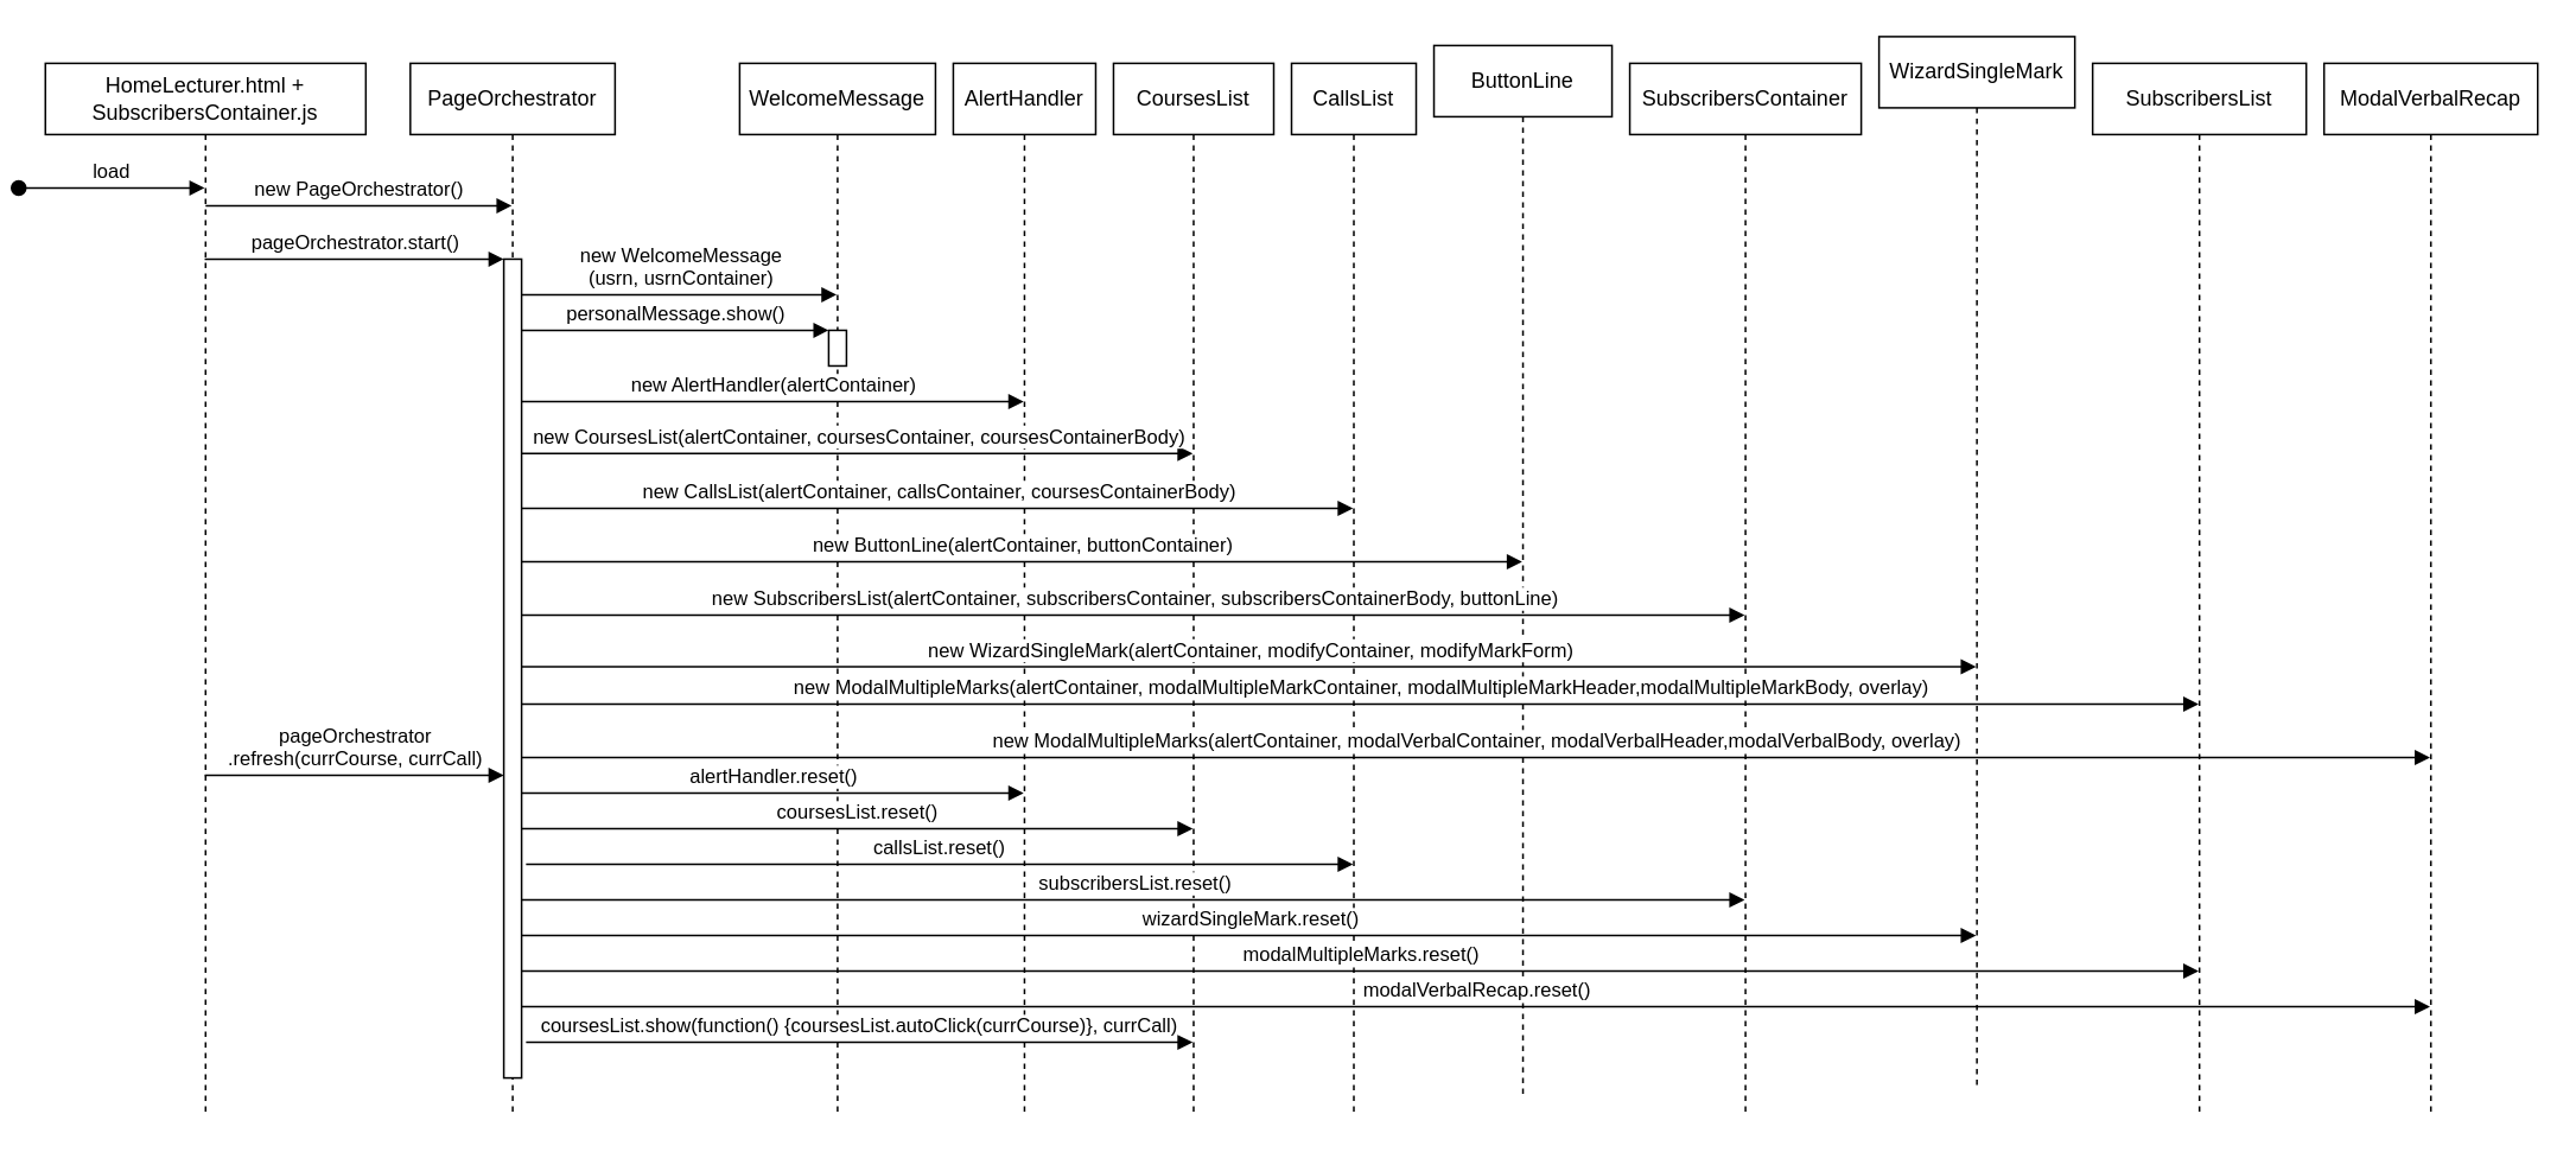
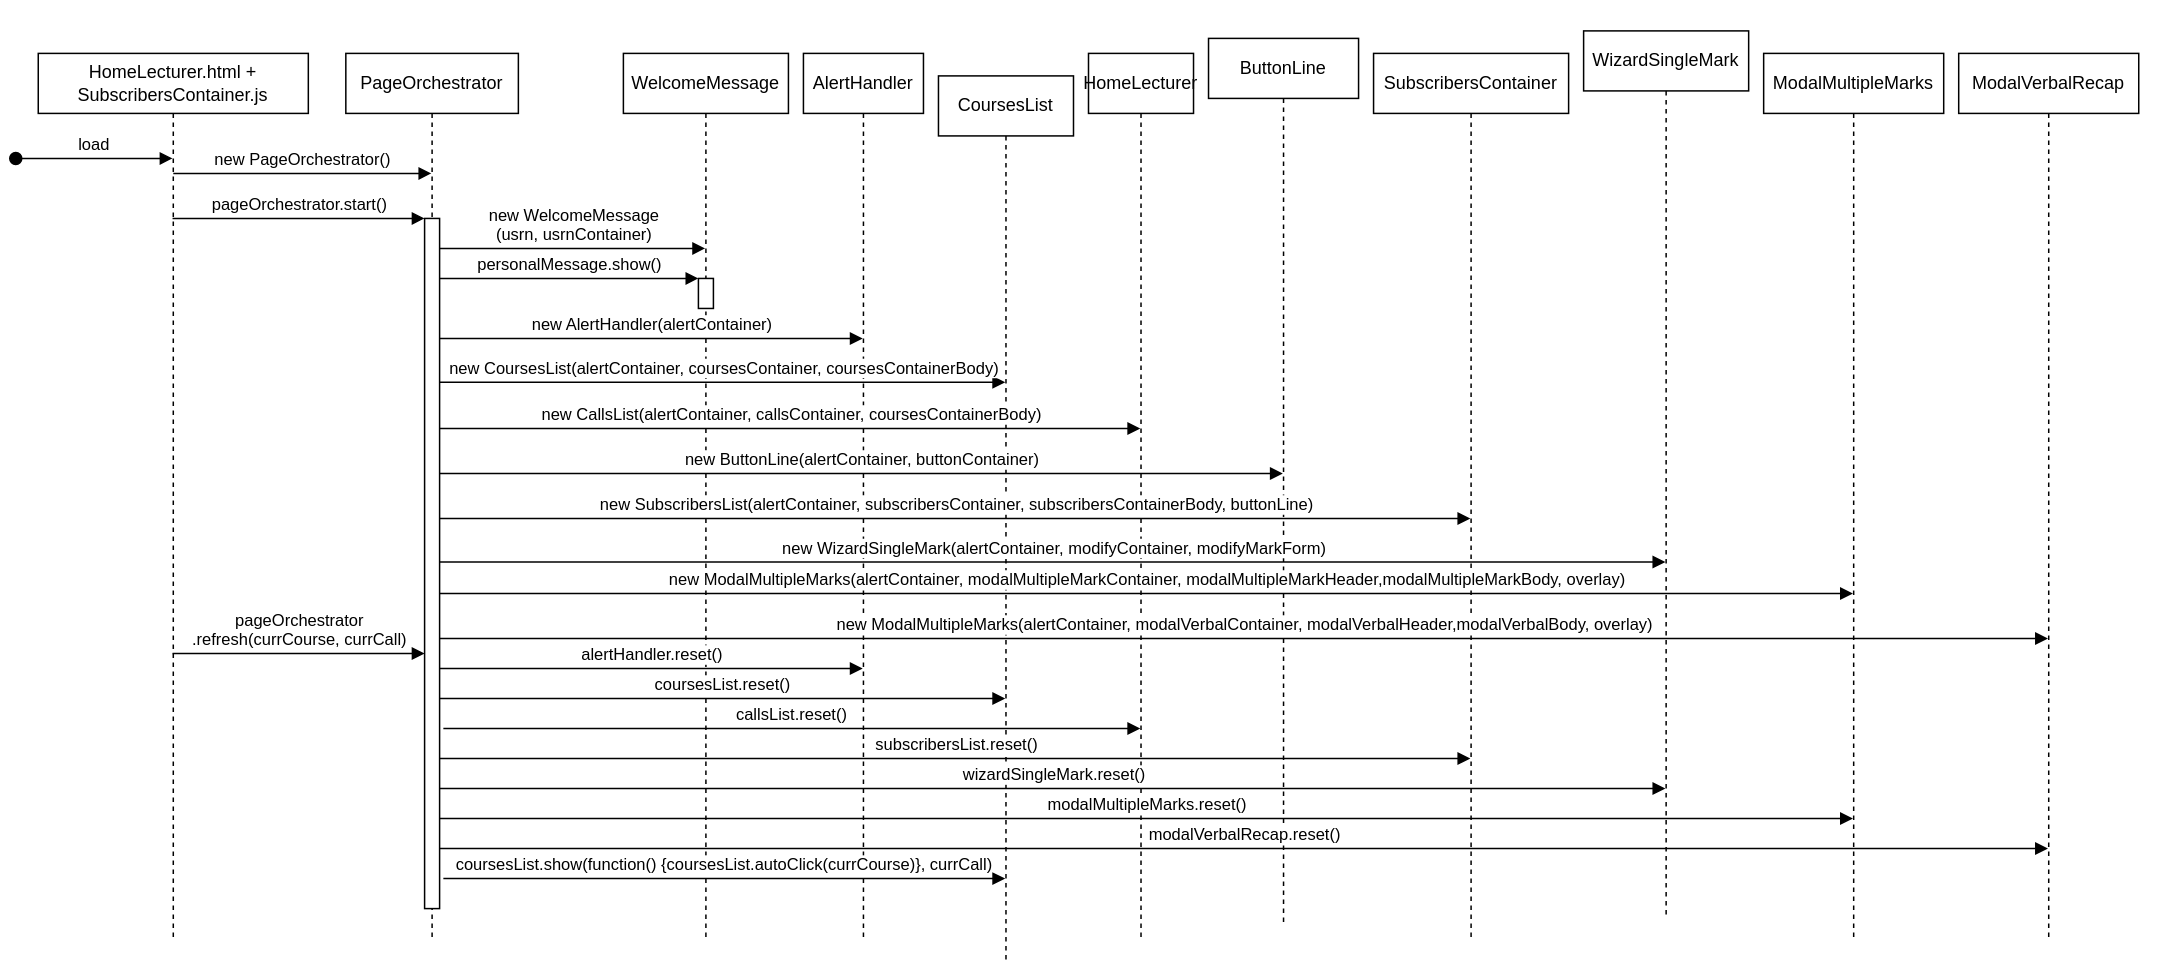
  <mxCell id="0" />
  <mxCell id="1" parent="0" />
  <mxCell id="2" value="HomeLecturer.html + SubscribersContainer.js" style="shape=umlLifeline;perimeter=lifelinePerimeter;whiteSpace=wrap;html=1;container=0;dropTarget=0;collapsible=0;recursiveResize=0;outlineConnect=0;portConstraint=eastwest;newEdgeStyle={&quot;edgeStyle&quot;:&quot;elbowEdgeStyle&quot;,&quot;elbow&quot;:&quot;vertical&quot;,&quot;curved&quot;:0,&quot;rounded&quot;:0};" vertex="1" parent="1"><mxGeometry x="20" y="35" width="180" height="590" as="geometry" /></mxCell>
  <mxCell id="3" value="load" style="html=1;verticalAlign=bottom;startArrow=oval;endArrow=block;startSize=8;edgeStyle=elbowEdgeStyle;elbow=vertical;curved=0;rounded=0;" edge="1" parent="2" target="2"><mxGeometry relative="1" as="geometry"><mxPoint x="-15" y="70" as="sourcePoint" /><mxPoint x="45" y="70" as="targetPoint" /></mxGeometry></mxCell>
  <mxCell id="4" value="PageOrchestrator" style="shape=umlLifeline;perimeter=lifelinePerimeter;whiteSpace=wrap;html=1;container=0;dropTarget=0;collapsible=0;recursiveResize=0;outlineConnect=0;portConstraint=eastwest;newEdgeStyle={&quot;edgeStyle&quot;:&quot;elbowEdgeStyle&quot;,&quot;elbow&quot;:&quot;vertical&quot;,&quot;curved&quot;:0,&quot;rounded&quot;:0};" vertex="1" parent="1"><mxGeometry x="225" y="35" width="115" height="590" as="geometry" /></mxCell>
  <mxCell id="5" value="" style="html=1;points=[];perimeter=orthogonalPerimeter;outlineConnect=0;targetShapes=umlLifeline;portConstraint=eastwest;newEdgeStyle={&quot;edgeStyle&quot;:&quot;elbowEdgeStyle&quot;,&quot;elbow&quot;:&quot;vertical&quot;,&quot;curved&quot;:0,&quot;rounded&quot;:0};" vertex="1" parent="4"><mxGeometry x="52.5" y="110" width="10" height="460" as="geometry" /></mxCell>
  <mxCell id="6" value="WelcomeMessage" style="shape=umlLifeline;perimeter=lifelinePerimeter;whiteSpace=wrap;html=1;container=0;dropTarget=0;collapsible=0;recursiveResize=0;outlineConnect=0;portConstraint=eastwest;newEdgeStyle={&quot;edgeStyle&quot;:&quot;elbowEdgeStyle&quot;,&quot;elbow&quot;:&quot;vertical&quot;,&quot;curved&quot;:0,&quot;rounded&quot;:0};" vertex="1" parent="1"><mxGeometry x="410" y="35" width="110" height="590" as="geometry" /></mxCell>
  <mxCell id="7" value="" style="html=1;points=[];perimeter=orthogonalPerimeter;outlineConnect=0;targetShapes=umlLifeline;portConstraint=eastwest;newEdgeStyle={&quot;edgeStyle&quot;:&quot;elbowEdgeStyle&quot;,&quot;elbow&quot;:&quot;vertical&quot;,&quot;curved&quot;:0,&quot;rounded&quot;:0};" vertex="1" parent="6"><mxGeometry x="50" y="150" width="10" height="20" as="geometry" /></mxCell>
  <mxCell id="8" value="AlertHandler" style="shape=umlLifeline;perimeter=lifelinePerimeter;whiteSpace=wrap;html=1;container=0;dropTarget=0;collapsible=0;recursiveResize=0;outlineConnect=0;portConstraint=eastwest;newEdgeStyle={&quot;edgeStyle&quot;:&quot;elbowEdgeStyle&quot;,&quot;elbow&quot;:&quot;vertical&quot;,&quot;curved&quot;:0,&quot;rounded&quot;:0};" vertex="1" parent="1"><mxGeometry x="530" y="35" width="80" height="590" as="geometry" /></mxCell>
  <mxCell id="9" value="new WelcomeMessage&lt;br&gt;(usrn, usrnContainer)" style="html=1;verticalAlign=bottom;endArrow=block;edgeStyle=elbowEdgeStyle;elbow=vertical;curved=0;rounded=0;" edge="1" parent="1" target="6" source="5"><mxGeometry relative="1" as="geometry"><mxPoint x="280" y="165" as="sourcePoint" /><Array as="points"><mxPoint x="340" y="165" /><mxPoint x="320" y="175" /><mxPoint x="340" y="165" /></Array><mxPoint x="430" y="165" as="targetPoint" /></mxGeometry></mxCell>
- <mxCell id="10" value="CoursesList" style="shape=umlLifeline;perimeter=lifelinePerimeter;whiteSpace=wrap;html=1;container=0;dropTarget=0;collapsible=0;recursiveResize=0;outlineConnect=0;portConstraint=eastwest;newEdgeStyle={&quot;edgeStyle&quot;:&quot;elbowEdgeStyle&quot;,&quot;elbow&quot;:&quot;vertical&quot;,&quot;curved&quot;:0,&quot;rounded&quot;:0};" vertex="1" parent="1"><mxGeometry x="620" y="35" width="90" height="590" as="geometry" /></mxCell>
- <mxCell id="11" value="CallsList" style="shape=umlLifeline;perimeter=lifelinePerimeter;whiteSpace=wrap;html=1;container=0;dropTarget=0;collapsible=0;recursiveResize=0;outlineConnect=0;portConstraint=eastwest;newEdgeStyle={&quot;edgeStyle&quot;:&quot;elbowEdgeStyle&quot;,&quot;elbow&quot;:&quot;vertical&quot;,&quot;curved&quot;:0,&quot;rounded&quot;:0};" vertex="1" parent="1"><mxGeometry x="720" y="35" width="70" height="590" as="geometry" /></mxCell>
+ <mxCell id="10" value="CoursesList" style="shape=umlLifeline;perimeter=lifelinePerimeter;whiteSpace=wrap;html=1;container=0;dropTarget=0;collapsible=0;recursiveResize=0;outlineConnect=0;portConstraint=eastwest;newEdgeStyle={&quot;edgeStyle&quot;:&quot;elbowEdgeStyle&quot;,&quot;elbow&quot;:&quot;vertical&quot;,&quot;curved&quot;:0,&quot;rounded&quot;:0};" vertex="1" parent="1"><mxGeometry x="620" y="50" width="90" height="590" as="geometry" /></mxCell>
+ <mxCell id="11" value="HomeLecturer" style="shape=umlLifeline;perimeter=lifelinePerimeter;whiteSpace=wrap;html=1;container=0;dropTarget=0;collapsible=0;recursiveResize=0;outlineConnect=0;portConstraint=eastwest;newEdgeStyle={&quot;edgeStyle&quot;:&quot;elbowEdgeStyle&quot;,&quot;elbow&quot;:&quot;vertical&quot;,&quot;curved&quot;:0,&quot;rounded&quot;:0};" vertex="1" parent="1"><mxGeometry x="720" y="35" width="70" height="590" as="geometry" /></mxCell>
  <mxCell id="12" value="ButtonLine" style="shape=umlLifeline;perimeter=lifelinePerimeter;whiteSpace=wrap;html=1;container=0;dropTarget=0;collapsible=0;recursiveResize=0;outlineConnect=0;portConstraint=eastwest;newEdgeStyle={&quot;edgeStyle&quot;:&quot;elbowEdgeStyle&quot;,&quot;elbow&quot;:&quot;vertical&quot;,&quot;curved&quot;:0,&quot;rounded&quot;:0};" vertex="1" parent="1"><mxGeometry x="800" y="25" width="100" height="590" as="geometry" /></mxCell>
  <mxCell id="13" value="personalMessage.show()" style="html=1;verticalAlign=bottom;endArrow=block;edgeStyle=elbowEdgeStyle;elbow=vertical;curved=0;rounded=0;" edge="1" parent="1" source="5" target="7"><mxGeometry relative="1" as="geometry"><mxPoint x="280" y="185" as="sourcePoint" /><Array as="points"><mxPoint x="342" y="185" /><mxPoint x="322" y="195" /><mxPoint x="342" y="185" /></Array><mxPoint x="447" y="185" as="targetPoint" /></mxGeometry></mxCell>
  <mxCell id="14" value="new AlertHandler(alertContainer)" style="html=1;verticalAlign=bottom;endArrow=block;edgeStyle=elbowEdgeStyle;elbow=vertical;curved=0;rounded=0;" edge="1" parent="1" source="5" target="8"><mxGeometry relative="1" as="geometry"><mxPoint x="290" y="225" as="sourcePoint" /><Array as="points"><mxPoint x="342" y="225" /><mxPoint x="322" y="235" /><mxPoint x="342" y="225" /></Array><mxPoint x="447" y="225" as="targetPoint" /></mxGeometry></mxCell>
  <mxCell id="15" value="new CoursesList(alertContainer, coursesContainer, coursesContainerBody)" style="html=1;verticalAlign=bottom;endArrow=block;edgeStyle=elbowEdgeStyle;elbow=vertical;curved=0;rounded=0;" edge="1" parent="1" source="5" target="10"><mxGeometry relative="1" as="geometry"><mxPoint x="298" y="254.17" as="sourcePoint" /><Array as="points"><mxPoint x="352" y="254.17" /><mxPoint x="332" y="264.17" /><mxPoint x="352" y="254.17" /></Array><mxPoint x="670" y="254.17" as="targetPoint" /></mxGeometry></mxCell>
  <mxCell id="16" value="new CallsList(alertContainer, callsContainer, coursesContainerBody)" style="html=1;verticalAlign=bottom;endArrow=block;edgeStyle=elbowEdgeStyle;elbow=vertical;curved=0;rounded=0;" edge="1" parent="1" source="5" target="11"><mxGeometry relative="1" as="geometry"><mxPoint x="290" y="275" as="sourcePoint" /><Array as="points"><mxPoint x="450" y="285" /><mxPoint x="380" y="275" /><mxPoint x="334" y="285.17" /><mxPoint x="354" y="275.17" /></Array><mxPoint x="737" y="275" as="targetPoint" /></mxGeometry></mxCell>
  <mxCell id="17" value="new ButtonLine(alertContainer, buttonContainer)" style="html=1;verticalAlign=bottom;endArrow=block;edgeStyle=elbowEdgeStyle;elbow=vertical;curved=0;rounded=0;" edge="1" parent="1" source="5" target="12"><mxGeometry relative="1" as="geometry"><mxPoint x="290" y="315" as="sourcePoint" /><Array as="points"><mxPoint x="452" y="315" /><mxPoint x="382" y="305" /><mxPoint x="336" y="315.17" /><mxPoint x="356" y="305.17" /></Array><mxPoint x="827" y="315" as="targetPoint" /></mxGeometry></mxCell>
  <mxCell id="18" value="SubscribersContainer" style="shape=umlLifeline;perimeter=lifelinePerimeter;whiteSpace=wrap;html=1;container=0;dropTarget=0;collapsible=0;recursiveResize=0;outlineConnect=0;portConstraint=eastwest;newEdgeStyle={&quot;edgeStyle&quot;:&quot;elbowEdgeStyle&quot;,&quot;elbow&quot;:&quot;vertical&quot;,&quot;curved&quot;:0,&quot;rounded&quot;:0};" vertex="1" parent="1"><mxGeometry x="910" y="35" width="130" height="590" as="geometry" /></mxCell>
  <mxCell id="19" value="new SubscribersList(alertContainer, subscribersContainer, subscribersContainerBody, buttonLine)" style="html=1;verticalAlign=bottom;endArrow=block;edgeStyle=elbowEdgeStyle;elbow=vertical;curved=0;rounded=0;" edge="1" parent="1" source="5" target="18"><mxGeometry relative="1" as="geometry"><mxPoint x="290" y="345" as="sourcePoint" /><Array as="points"><mxPoint x="454" y="345" /><mxPoint x="384" y="335" /><mxPoint x="338" y="345.17" /><mxPoint x="358" y="335.17" /></Array><mxPoint x="922" y="345" as="targetPoint" /></mxGeometry></mxCell>
  <mxCell id="20" value="WizardSingleMark" style="shape=umlLifeline;perimeter=lifelinePerimeter;whiteSpace=wrap;html=1;container=0;dropTarget=0;collapsible=0;recursiveResize=0;outlineConnect=0;portConstraint=eastwest;newEdgeStyle={&quot;edgeStyle&quot;:&quot;elbowEdgeStyle&quot;,&quot;elbow&quot;:&quot;vertical&quot;,&quot;curved&quot;:0,&quot;rounded&quot;:0};" vertex="1" parent="1"><mxGeometry x="1050" y="20" width="110" height="590" as="geometry" /></mxCell>
  <mxCell id="21" value="new WizardSingleMark(alertContainer, modifyContainer, modifyMarkForm)" style="html=1;verticalAlign=bottom;endArrow=block;edgeStyle=elbowEdgeStyle;elbow=vertical;curved=0;rounded=0;" edge="1" parent="1" source="5" target="20"><mxGeometry relative="1" as="geometry"><mxPoint x="280" y="374" as="sourcePoint" /><Array as="points"><mxPoint x="446" y="374" /><mxPoint x="376" y="364" /><mxPoint x="330" y="374.17" /><mxPoint x="350" y="364.17" /></Array><mxPoint x="1037" y="374" as="targetPoint" /></mxGeometry></mxCell>
  <mxCell id="22" value="new ModalMultipleMarks(alertContainer, modalMultipleMarkContainer, modalMultipleMarkHeader,modalMultipleMarkBody, overlay)" style="html=1;verticalAlign=bottom;endArrow=block;edgeStyle=elbowEdgeStyle;elbow=vertical;curved=0;rounded=0;" edge="1" parent="1" source="5" target="23"><mxGeometry relative="1" as="geometry"><mxPoint x="280" y="395" as="sourcePoint" /><Array as="points"><mxPoint x="630" y="395" /><mxPoint x="438" y="395" /><mxPoint x="368" y="385" /><mxPoint x="322" y="395.17" /><mxPoint x="342" y="385.17" /></Array><mxPoint x="1167" y="395" as="targetPoint" /></mxGeometry></mxCell>
- <mxCell id="23" value="SubscribersList" style="shape=umlLifeline;perimeter=lifelinePerimeter;whiteSpace=wrap;html=1;container=0;dropTarget=0;collapsible=0;recursiveResize=0;outlineConnect=0;portConstraint=eastwest;newEdgeStyle={&quot;edgeStyle&quot;:&quot;elbowEdgeStyle&quot;,&quot;elbow&quot;:&quot;vertical&quot;,&quot;curved&quot;:0,&quot;rounded&quot;:0};" vertex="1" parent="1"><mxGeometry x="1170" y="35" width="120" height="590" as="geometry" /></mxCell>
+ <mxCell id="23" value="ModalMultipleMarks" style="shape=umlLifeline;perimeter=lifelinePerimeter;whiteSpace=wrap;html=1;container=0;dropTarget=0;collapsible=0;recursiveResize=0;outlineConnect=0;portConstraint=eastwest;newEdgeStyle={&quot;edgeStyle&quot;:&quot;elbowEdgeStyle&quot;,&quot;elbow&quot;:&quot;vertical&quot;,&quot;curved&quot;:0,&quot;rounded&quot;:0};" vertex="1" parent="1"><mxGeometry x="1170" y="35" width="120" height="590" as="geometry" /></mxCell>
  <mxCell id="24" value="ModalVerbalRecap" style="shape=umlLifeline;perimeter=lifelinePerimeter;whiteSpace=wrap;html=1;container=0;dropTarget=0;collapsible=0;recursiveResize=0;outlineConnect=0;portConstraint=eastwest;newEdgeStyle={&quot;edgeStyle&quot;:&quot;elbowEdgeStyle&quot;,&quot;elbow&quot;:&quot;vertical&quot;,&quot;curved&quot;:0,&quot;rounded&quot;:0};" vertex="1" parent="1"><mxGeometry x="1300" y="35" width="120" height="590" as="geometry" /></mxCell>
  <mxCell id="25" value="new ModalMultipleMarks(alertContainer, modalVerbalContainer, modalVerbalHeader,modalVerbalBody, overlay)" style="html=1;verticalAlign=bottom;endArrow=block;edgeStyle=elbowEdgeStyle;elbow=vertical;curved=0;rounded=0;" edge="1" parent="1" source="5" target="24"><mxGeometry relative="1" as="geometry"><mxPoint x="290" y="425" as="sourcePoint" /><Array as="points"><mxPoint x="632" y="425" /><mxPoint x="440" y="425" /><mxPoint x="370" y="415" /><mxPoint x="324" y="425.17" /><mxPoint x="344" y="415.17" /></Array><mxPoint x="1302" y="425" as="targetPoint" /></mxGeometry></mxCell>
  <mxCell id="26" value="alertHandler.reset()" style="html=1;verticalAlign=bottom;endArrow=block;edgeStyle=elbowEdgeStyle;elbow=vertical;curved=0;rounded=0;" edge="1" parent="1" source="5" target="8"><mxGeometry relative="1" as="geometry"><mxPoint x="270" y="454.17" as="sourcePoint" /><Array as="points"><mxPoint x="500" y="445" /><mxPoint x="324" y="454.17" /><mxPoint x="304" y="464.17" /><mxPoint x="324" y="454.17" /></Array><mxPoint x="622" y="454.17" as="targetPoint" /></mxGeometry></mxCell>
  <mxCell id="27" value="coursesList.reset()" style="html=1;verticalAlign=bottom;endArrow=block;edgeStyle=elbowEdgeStyle;elbow=vertical;curved=0;rounded=0;" edge="1" parent="1" source="5" target="10"><mxGeometry x="-0.001" relative="1" as="geometry"><mxPoint x="290" y="465" as="sourcePoint" /><Array as="points"><mxPoint x="502" y="465" /><mxPoint x="326" y="474.17" /><mxPoint x="306" y="484.17" /><mxPoint x="326" y="474.17" /></Array><mxPoint x="642" y="465" as="targetPoint" /><mxPoint as="offset" /></mxGeometry></mxCell>
  <mxCell id="28" value="callsList.reset()" style="html=1;verticalAlign=bottom;endArrow=block;edgeStyle=elbowEdgeStyle;elbow=vertical;curved=0;rounded=0;" edge="1" parent="1" target="11"><mxGeometry relative="1" as="geometry"><mxPoint x="290" y="485" as="sourcePoint" /><Array as="points"><mxPoint x="504" y="485" /><mxPoint x="328" y="494.17" /><mxPoint x="308" y="504.17" /><mxPoint x="328" y="494.17" /></Array><mxPoint x="737" y="485" as="targetPoint" /></mxGeometry></mxCell>
  <mxCell id="29" value="subscribersList.reset()" style="html=1;verticalAlign=bottom;endArrow=block;edgeStyle=elbowEdgeStyle;elbow=vertical;curved=0;rounded=0;" edge="1" parent="1" source="5" target="18"><mxGeometry relative="1" as="geometry"><mxPoint x="300" y="505" as="sourcePoint" /><Array as="points"><mxPoint x="514" y="505" /><mxPoint x="338" y="514.17" /><mxPoint x="318" y="524.17" /><mxPoint x="338" y="514.17" /></Array><mxPoint x="835" y="505" as="targetPoint" /></mxGeometry></mxCell>
  <mxCell id="30" value="wizardSingleMark.reset()" style="html=1;verticalAlign=bottom;endArrow=block;edgeStyle=elbowEdgeStyle;elbow=vertical;curved=0;rounded=0;" edge="1" parent="1" source="5" target="20"><mxGeometry relative="1" as="geometry"><mxPoint x="298" y="525" as="sourcePoint" /><Array as="points"><mxPoint x="524" y="525" /><mxPoint x="348" y="534.17" /><mxPoint x="328" y="544.17" /><mxPoint x="348" y="534.17" /></Array><mxPoint x="930" y="525" as="targetPoint" /></mxGeometry></mxCell>
  <mxCell id="31" value="modalMultipleMarks.reset()" style="html=1;verticalAlign=bottom;endArrow=block;edgeStyle=elbowEdgeStyle;elbow=vertical;curved=0;rounded=0;" edge="1" parent="1" source="5" target="23"><mxGeometry relative="1" as="geometry"><mxPoint x="291.5" y="545" as="sourcePoint" /><Array as="points"><mxPoint x="527.5" y="545" /><mxPoint x="351.5" y="554.17" /><mxPoint x="331.5" y="564.17" /><mxPoint x="351.5" y="554.17" /></Array><mxPoint x="1178.5" y="545" as="targetPoint" /></mxGeometry></mxCell>
  <mxCell id="32" value="modalVerbalRecap.reset()" style="html=1;verticalAlign=bottom;endArrow=block;edgeStyle=elbowEdgeStyle;elbow=vertical;curved=0;rounded=0;" edge="1" parent="1" source="5" target="24"><mxGeometry relative="1" as="geometry"><mxPoint x="298" y="565" as="sourcePoint" /><Array as="points"><mxPoint x="537.5" y="565" /><mxPoint x="361.5" y="574.17" /><mxPoint x="341.5" y="584.17" /><mxPoint x="361.5" y="574.17" /></Array><mxPoint x="1430" y="565" as="targetPoint" /></mxGeometry></mxCell>
  <mxCell id="33" value="coursesList.show(function() {coursesList.autoClick(currCourse)}, currCall)" style="html=1;verticalAlign=bottom;endArrow=block;edgeStyle=elbowEdgeStyle;elbow=vertical;curved=0;rounded=0;" edge="1" parent="1" target="10"><mxGeometry x="-0.001" relative="1" as="geometry"><mxPoint x="290" y="585" as="sourcePoint" /><Array as="points"><mxPoint x="504" y="585" /><mxPoint x="328" y="594.17" /><mxPoint x="308" y="604.17" /><mxPoint x="328" y="594.17" /></Array><mxPoint x="737" y="585" as="targetPoint" /><mxPoint as="offset" /></mxGeometry></mxCell>
  <mxCell id="34" value="pageOrchestrator&lt;br&gt;.refresh(currCourse, currCall)" style="html=1;verticalAlign=bottom;endArrow=block;edgeStyle=elbowEdgeStyle;elbow=vertical;curved=0;rounded=0;" edge="1" parent="1" source="2" target="5"><mxGeometry relative="1" as="geometry"><mxPoint x="70" y="435" as="sourcePoint" /><Array as="points"><mxPoint x="220" y="435" /><mxPoint x="190" y="305" /><mxPoint x="170" y="295" /><mxPoint x="185" y="435" /></Array><mxPoint x="278" y="435" as="targetPoint" /></mxGeometry></mxCell>
  <mxCell id="35" value="new PageOrchestrator()" style="html=1;verticalAlign=bottom;endArrow=block;edgeStyle=elbowEdgeStyle;elbow=vertical;curved=0;rounded=0;" edge="1" parent="1" target="4"><mxGeometry relative="1" as="geometry"><mxPoint x="110" y="115" as="sourcePoint" /><Array as="points"><mxPoint x="185" y="115" /></Array><mxPoint x="282" y="245" as="targetPoint" /></mxGeometry></mxCell>
  <mxCell id="36" value="pageOrchestrator.start()" style="html=1;verticalAlign=bottom;endArrow=block;edgeStyle=elbowEdgeStyle;elbow=vertical;curved=0;rounded=0;" edge="1" parent="1" source="2" target="5"><mxGeometry relative="1" as="geometry"><mxPoint x="110" y="245" as="sourcePoint" /><Array as="points"><mxPoint x="250" y="145" /><mxPoint x="170" y="145" /><mxPoint x="185" y="145" /></Array><mxPoint x="278" y="245" as="targetPoint" /></mxGeometry></mxCell>
